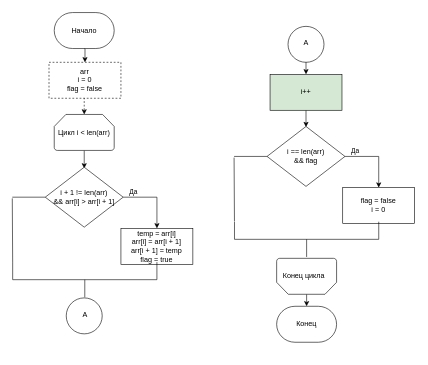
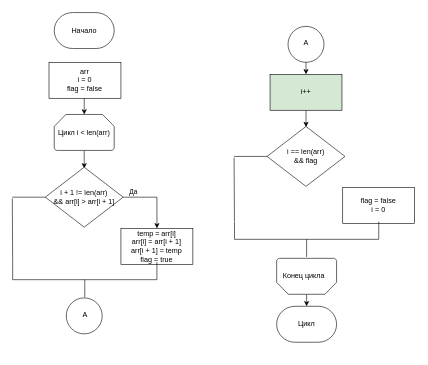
  <mxCell id="0" />
  <mxCell id="1" parent="0" />
- <mxCell id="2" style="edgeStyle=orthogonalEdgeStyle;rounded=0;orthogonalLoop=1;jettySize=auto;html=1;exitX=0.5;exitY=1;exitDx=0;exitDy=0;exitPerimeter=0;entryX=0.5;entryY=0;entryDx=0;entryDy=0;" edge="1" parent="1" source="3" target="15"><mxGeometry relative="1" as="geometry" /></mxCell>
  <mxCell id="3" value="Начало" style="strokeWidth=1;html=1;shape=mxgraph.flowchart.terminator;whiteSpace=wrap;rounded=0;" parent="1" vertex="1"><mxGeometry x="90" y="20" width="100" height="60" as="geometry" /></mxCell>
  <mxCell id="4" style="edgeStyle=orthogonalEdgeStyle;rounded=0;orthogonalLoop=1;jettySize=auto;html=1;exitX=0.5;exitY=1;exitDx=0;exitDy=0;exitPerimeter=0;entryX=0.5;entryY=0;entryDx=0;entryDy=0;entryPerimeter=0;" parent="1" source="5" edge="1"><mxGeometry relative="1" as="geometry"><mxPoint x="140" y="280" as="targetPoint" /></mxGeometry></mxCell>
  <mxCell id="5" value="Цикл i &amp;lt; len(arr)" style="strokeWidth=1;html=1;shape=mxgraph.flowchart.loop_limit;whiteSpace=wrap;rounded=0;" parent="1" vertex="1"><mxGeometry x="90" y="190" width="100" height="60" as="geometry" /></mxCell>
  <mxCell id="6" style="edgeStyle=orthogonalEdgeStyle;rounded=0;orthogonalLoop=1;jettySize=auto;html=1;exitX=0.5;exitY=1;exitDx=0;exitDy=0;entryX=0.5;entryY=1;entryDx=0;entryDy=0;entryPerimeter=0;" parent="1" source="7" edge="1"><mxGeometry relative="1" as="geometry"><mxPoint x="510" y="211" as="targetPoint" /></mxGeometry></mxCell>
  <mxCell id="7" value="i++" style="rounded=0;whiteSpace=wrap;html=1;absoluteArcSize=1;arcSize=14;strokeWidth=1;fillColor=#d5e8d4;" parent="1" vertex="1"><mxGeometry x="450" y="123" width="120" height="60" as="geometry" /></mxCell>
  <mxCell id="8" value="" style="verticalLabelPosition=bottom;verticalAlign=top;html=1;shape=mxgraph.flowchart.on-page_reference;strokeWidth=1;" parent="1" vertex="1"><mxGeometry x="110" y="496" width="60" height="60" as="geometry" /></mxCell>
  <mxCell id="9" value="A" style="text;html=1;align=center;verticalAlign=middle;resizable=0;points=[];autosize=1;" parent="1" vertex="1"><mxGeometry x="130.62" y="515" width="20" height="20" as="geometry" /></mxCell>
  <mxCell id="10" style="edgeStyle=orthogonalEdgeStyle;rounded=0;orthogonalLoop=1;jettySize=auto;html=1;exitX=0.5;exitY=1;exitDx=0;exitDy=0;exitPerimeter=0;entryX=0.5;entryY=0;entryDx=0;entryDy=0;" parent="1" target="7" edge="1"><mxGeometry relative="1" as="geometry"><mxPoint x="510" y="100" as="sourcePoint" /></mxGeometry></mxCell>
  <mxCell id="11" value="" style="verticalLabelPosition=bottom;verticalAlign=top;html=1;shape=mxgraph.flowchart.on-page_reference;strokeWidth=1;" parent="1" vertex="1"><mxGeometry x="480" y="43" width="60" height="60" as="geometry" /></mxCell>
  <mxCell id="12" value="A" style="text;html=1;align=center;verticalAlign=middle;resizable=0;points=[];autosize=1;" parent="1" vertex="1"><mxGeometry x="500" y="60" width="20" height="20" as="geometry" /></mxCell>
- <mxCell id="13" value="Конец" style="strokeWidth=1;html=1;shape=mxgraph.flowchart.terminator;whiteSpace=wrap;rounded=0;" parent="1" vertex="1"><mxGeometry x="461.01" y="510" width="100" height="60" as="geometry" /></mxCell>
- <mxCell id="14" style="edgeStyle=orthogonalEdgeStyle;rounded=0;orthogonalLoop=1;jettySize=auto;html=1;exitX=0.5;exitY=1;exitDx=0;exitDy=0;entryX=0.5;entryY=0;entryDx=0;entryDy=0;entryPerimeter=0;dashed=1;" edge="1" parent="1" source="15" target="5"><mxGeometry relative="1" as="geometry" /></mxCell>
- <mxCell id="15" value="arr&lt;br&gt;i = 0&lt;br&gt;flag = false" style="rounded=0;whiteSpace=wrap;html=1;absoluteArcSize=1;arcSize=14;strokeWidth=1;dashed=1;" vertex="1" parent="1"><mxGeometry x="81.25" y="103" width="120" height="60" as="geometry" /></mxCell>
+ <mxCell id="13" value="Цикл" style="strokeWidth=1;html=1;shape=mxgraph.flowchart.terminator;whiteSpace=wrap;rounded=0;" parent="1" vertex="1"><mxGeometry x="461.01" y="510" width="100" height="60" as="geometry" /></mxCell>
+ <mxCell id="14" style="edgeStyle=orthogonalEdgeStyle;rounded=0;orthogonalLoop=1;jettySize=auto;html=1;exitX=0.5;exitY=1;exitDx=0;exitDy=0;entryX=0.5;entryY=0;entryDx=0;entryDy=0;entryPerimeter=0;" edge="1" parent="1" source="15" target="5"><mxGeometry relative="1" as="geometry" /></mxCell>
+ <mxCell id="15" value="arr&lt;br&gt;i = 0&lt;br&gt;flag = false" style="rounded=0;whiteSpace=wrap;html=1;absoluteArcSize=1;arcSize=14;strokeWidth=1;" vertex="1" parent="1"><mxGeometry x="81.25" y="103" width="120" height="60" as="geometry" /></mxCell>
  <mxCell id="16" style="edgeStyle=orthogonalEdgeStyle;rounded=0;orthogonalLoop=1;jettySize=auto;html=1;exitX=1;exitY=0.5;exitDx=0;exitDy=0;exitPerimeter=0;" edge="1" parent="1" source="18" target="19"><mxGeometry relative="1" as="geometry" /></mxCell>
  <mxCell id="17" value="Да" style="edgeLabel;html=1;align=center;verticalAlign=middle;resizable=0;points=[];" vertex="1" connectable="0" parent="16"><mxGeometry x="-0.698" y="4" relative="1" as="geometry"><mxPoint y="-6" as="offset" /></mxGeometry></mxCell>
  <mxCell id="18" value="i + 1 != len(arr)&lt;br&gt;&amp;amp;&amp;amp; arr[i] &amp;gt; arr[i + 1]" style="strokeWidth=1;html=1;shape=mxgraph.flowchart.decision;whiteSpace=wrap;" vertex="1" parent="1"><mxGeometry x="75" y="278" width="130" height="100" as="geometry" /></mxCell>
  <mxCell id="19" value="temp = arr[i]&lt;br&gt;arr[i] = arr[i + 1]&lt;br&gt;arr[i + 1] = temp&lt;br&gt;flag = true" style="rounded=0;whiteSpace=wrap;html=1;absoluteArcSize=1;arcSize=14;strokeWidth=1;" vertex="1" parent="1"><mxGeometry x="201.25" y="380" width="120" height="60" as="geometry" /></mxCell>
  <mxCell id="20" value="" style="strokeWidth=1;html=1;shape=mxgraph.flowchart.annotation_2;align=left;labelPosition=right;pointerEvents=1;rotation=-90;" vertex="1" parent="1"><mxGeometry x="111.57" y="345.32" width="58.75" height="240.63" as="geometry" /></mxCell>
  <mxCell id="21" value="" style="endArrow=none;html=1;exitX=0;exitY=0.5;exitDx=0;exitDy=0;exitPerimeter=0;" edge="1" parent="1" source="18"><mxGeometry width="50" height="50" relative="1" as="geometry"><mxPoint x="450" y="520" as="sourcePoint" /><mxPoint x="20" y="328" as="targetPoint" /></mxGeometry></mxCell>
  <mxCell id="22" value="" style="endArrow=none;html=1;exitX=1;exitY=0;exitDx=0;exitDy=0;exitPerimeter=0;" edge="1" parent="1" source="20"><mxGeometry width="50" height="50" relative="1" as="geometry"><mxPoint x="450" y="520" as="sourcePoint" /><mxPoint x="20" y="330" as="targetPoint" /></mxGeometry></mxCell>
- <mxCell id="23" style="edgeStyle=orthogonalEdgeStyle;rounded=0;orthogonalLoop=1;jettySize=auto;html=1;exitX=1;exitY=0.5;exitDx=0;exitDy=0;exitPerimeter=0;" edge="1" parent="1" source="25" target="26"><mxGeometry relative="1" as="geometry" /></mxCell>
- <mxCell id="24" value="Да" style="edgeLabel;html=1;align=center;verticalAlign=middle;resizable=0;points=[];" vertex="1" connectable="0" parent="23"><mxGeometry x="-0.698" y="4" relative="1" as="geometry"><mxPoint y="-6" as="offset" /></mxGeometry></mxCell>
  <mxCell id="25" value="i == len(arr)&lt;br&gt;&amp;amp;&amp;amp; flag" style="strokeWidth=1;html=1;shape=mxgraph.flowchart.decision;whiteSpace=wrap;" vertex="1" parent="1"><mxGeometry x="445" y="210" width="130" height="100" as="geometry" /></mxCell>
  <mxCell id="26" value="flag = false&lt;br&gt;i = 0" style="rounded=0;whiteSpace=wrap;html=1;absoluteArcSize=1;arcSize=14;strokeWidth=1;" vertex="1" parent="1"><mxGeometry x="571.25" y="312" width="120" height="60" as="geometry" /></mxCell>
  <mxCell id="27" value="" style="endArrow=none;html=1;exitX=0;exitY=0.5;exitDx=0;exitDy=0;exitPerimeter=0;" edge="1" parent="1" source="25"><mxGeometry width="50" height="50" relative="1" as="geometry"><mxPoint x="820" y="452" as="sourcePoint" /><mxPoint x="390" y="260" as="targetPoint" /></mxGeometry></mxCell>
  <mxCell id="28" value="" style="endArrow=none;html=1;exitX=1;exitY=0;exitDx=0;exitDy=0;exitPerimeter=0;" edge="1" parent="1"><mxGeometry width="50" height="50" relative="1" as="geometry"><mxPoint x="390.63" y="368.26" as="sourcePoint" /><mxPoint x="390" y="262" as="targetPoint" /></mxGeometry></mxCell>
  <mxCell id="29" value="" style="strokeWidth=1;html=1;shape=mxgraph.flowchart.annotation_2;align=left;labelPosition=right;pointerEvents=1;rotation=-90;" vertex="1" parent="1"><mxGeometry x="481.63" y="278" width="58.75" height="240.63" as="geometry" /></mxCell>
  <mxCell id="30" style="edgeStyle=orthogonalEdgeStyle;rounded=0;orthogonalLoop=1;jettySize=auto;html=1;exitX=0.5;exitY=0;exitDx=0;exitDy=0;exitPerimeter=0;entryX=0.5;entryY=0;entryDx=0;entryDy=0;entryPerimeter=0;" edge="1" parent="1" source="31" target="13"><mxGeometry relative="1" as="geometry" /></mxCell>
  <mxCell id="31" value="" style="strokeWidth=1;html=1;shape=mxgraph.flowchart.loop_limit;whiteSpace=wrap;rounded=0;rotation=-180;" vertex="1" parent="1"><mxGeometry x="461.01" y="430" width="100" height="60" as="geometry" /></mxCell>
  <mxCell id="32" value="Конец цикла" style="text;html=1;align=center;verticalAlign=middle;resizable=0;points=[];autosize=1;" vertex="1" parent="1"><mxGeometry x="461.01" y="450" width="90" height="20" as="geometry" /></mxCell>
